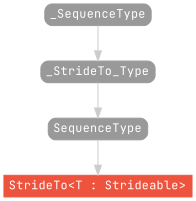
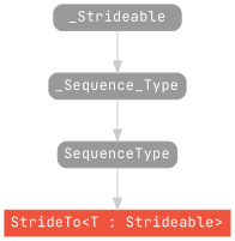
  strict digraph {
    fontname="JetBrains Mono"
    node [color="#999999" fillcolor="#999999" fontcolor=white fontname="JetBrains Mono" fontsize=12 margin="0.07,0.05" shape=box style="filled,rounded"]
    edge [color="#cccccc" fontname="JetBrains Mono"]
    "StrideTo<T : Strideable>" [color="#ee543d" fillcolor="#ee543d" height=0.3 style=filled]
    SequenceType [height=0.3]
-   _SequenceType [height=0.3]
-   _Sequence_Type [height=0.3 label=_StrideTo_Type]
+   _SequenceType [height=0.3 label=_Strideable]
+   _Sequence_Type [height=0.3]
    subgraph sub_1 {
      rank=max
      "StrideTo<T : Strideable>"
    }
    SequenceType -> "StrideTo<T : Strideable>"
    _SequenceType -> _Sequence_Type
    _Sequence_Type -> SequenceType
  }
